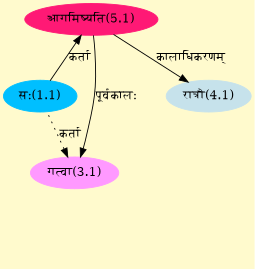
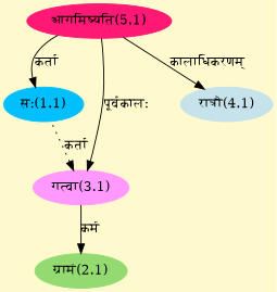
  digraph {
    bgcolor=lemonchiffon1
    compound=true
    rankdir=BT
    node [style=filled]
    edge [dir=back]
    n1 [color="#00BFFF" label="सः(1.1)"]
    n2 [color="#FF1975" label="आगमिष्यति(5.1)"]
    n3 [color="#FF99FF" label="गत्वा(3.1)"]
+   n4 [color="#93DB70" label="ग्रामं(2.1)"]
    n5 [color="#C6E2EB" label="रात्रौ(4.1)"]
-   n2 -> n1 [label="कर्ता"]
+   n1 -> n2 [label="कर्ता"]
    n3 -> n1 [label="कर्ता" style=dotted]
    n3 -> n2 [label="पूर्वकालः"]
+   n4 -> n3 [label="कर्म"]
    n5 -> n2 [label="कालाधिकरणम्"]
  }
